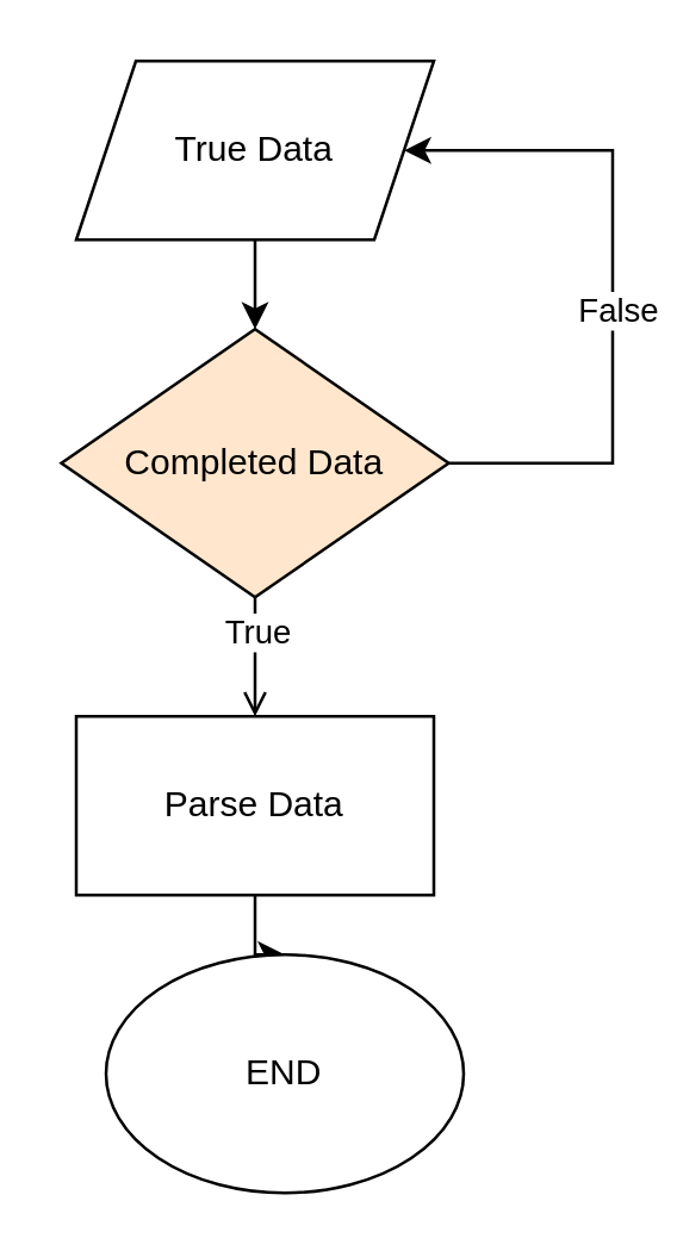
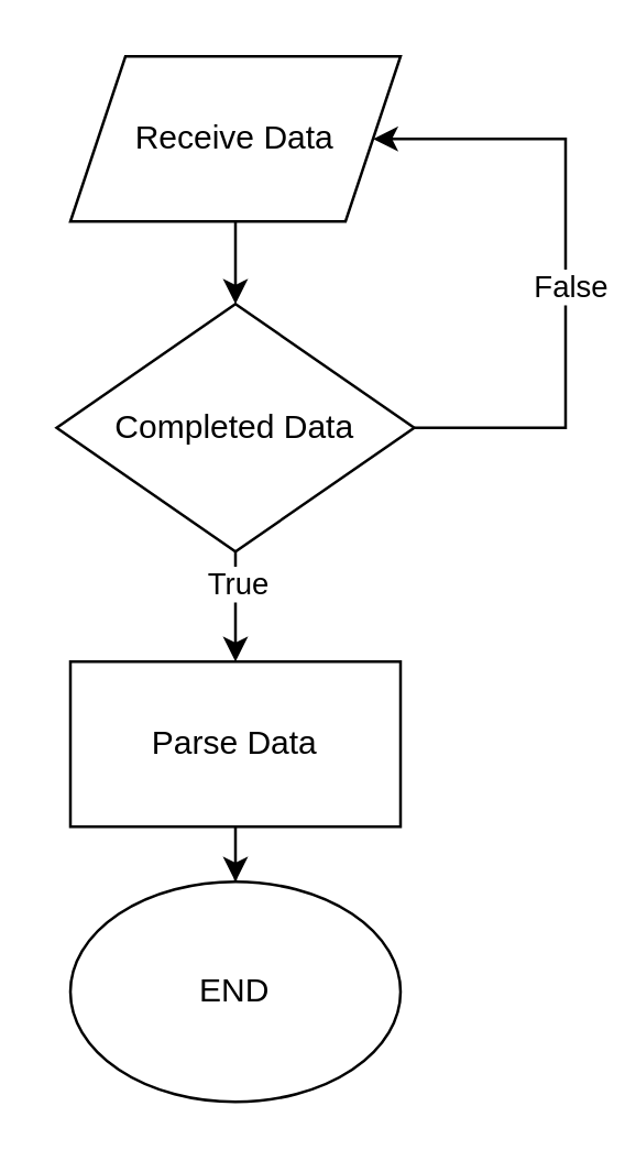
  <mxCell id="0" />
  <mxCell id="1" parent="0" />
  <mxCell id="2" style="edgeStyle=orthogonalEdgeStyle;rounded=0;orthogonalLoop=1;jettySize=auto;html=1;entryX=0.5;entryY=0;entryDx=0;entryDy=0;" edge="1" parent="1" source="3" target="8"><mxGeometry relative="1" as="geometry" /></mxCell>
- <mxCell id="3" value="True Data" style="shape=parallelogram;perimeter=parallelogramPerimeter;whiteSpace=wrap;html=1;fixedSize=1;" vertex="1" parent="1"><mxGeometry x="25" y="20" width="120" height="60" as="geometry" /></mxCell>
+ <mxCell id="3" value="Receive Data" style="shape=parallelogram;perimeter=parallelogramPerimeter;whiteSpace=wrap;html=1;fixedSize=1;" vertex="1" parent="1"><mxGeometry x="25" y="20" width="120" height="60" as="geometry" /></mxCell>
  <mxCell id="4" style="edgeStyle=orthogonalEdgeStyle;rounded=0;orthogonalLoop=1;jettySize=auto;html=1;" edge="1" parent="1" source="8" target="3"><mxGeometry relative="1" as="geometry"><mxPoint x="305" y="155" as="targetPoint" /><Array as="points"><mxPoint x="205" y="155" /><mxPoint x="205" y="50" /></Array></mxGeometry></mxCell>
  <mxCell id="5" value="False&lt;br&gt;" style="edgeLabel;html=1;align=center;verticalAlign=middle;resizable=0;points=[];" vertex="1" connectable="0" parent="4"><mxGeometry x="-0.07" y="-1" relative="1" as="geometry"><mxPoint as="offset" /></mxGeometry></mxCell>
- <mxCell id="6" style="edgeStyle=orthogonalEdgeStyle;rounded=0;orthogonalLoop=1;jettySize=auto;html=1;entryX=0.5;entryY=0;entryDx=0;entryDy=0;endArrow=open;" edge="1" parent="1" source="8" target="10"><mxGeometry relative="1" as="geometry" /></mxCell>
+ <mxCell id="6" style="edgeStyle=orthogonalEdgeStyle;rounded=0;orthogonalLoop=1;jettySize=auto;html=1;entryX=0.5;entryY=0;entryDx=0;entryDy=0;" edge="1" parent="1" source="8" target="10"><mxGeometry relative="1" as="geometry" /></mxCell>
  <mxCell id="7" value="True" style="edgeLabel;html=1;align=center;verticalAlign=middle;resizable=0;points=[];" vertex="1" connectable="0" parent="6"><mxGeometry x="-0.45" relative="1" as="geometry"><mxPoint as="offset" /></mxGeometry></mxCell>
- <mxCell id="8" value="Completed Data" style="rhombus;whiteSpace=wrap;html=1;fillColor=#ffe6cc;" vertex="1" parent="1"><mxGeometry x="20" y="110" width="130" height="90" as="geometry" /></mxCell>
+ <mxCell id="8" value="Completed Data" style="rhombus;whiteSpace=wrap;html=1;" vertex="1" parent="1"><mxGeometry x="20" y="110" width="130" height="90" as="geometry" /></mxCell>
  <mxCell id="9" style="edgeStyle=orthogonalEdgeStyle;rounded=0;orthogonalLoop=1;jettySize=auto;html=1;" edge="1" parent="1" source="10" target="11"><mxGeometry relative="1" as="geometry" /></mxCell>
  <mxCell id="10" value="Parse Data" style="rounded=0;whiteSpace=wrap;html=1;" vertex="1" parent="1"><mxGeometry x="25" y="240" width="120" height="60" as="geometry" /></mxCell>
- <mxCell id="11" value="END" style="ellipse;whiteSpace=wrap;html=1;" vertex="1" parent="1"><mxGeometry x="35" y="320" width="120" height="80" as="geometry" /></mxCell>
+ <mxCell id="11" value="END" style="ellipse;whiteSpace=wrap;html=1;" vertex="1" parent="1"><mxGeometry x="25" y="320" width="120" height="80" as="geometry" /></mxCell>
